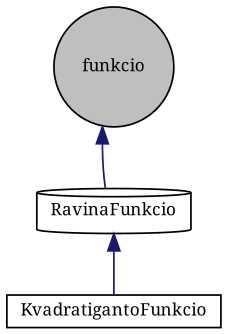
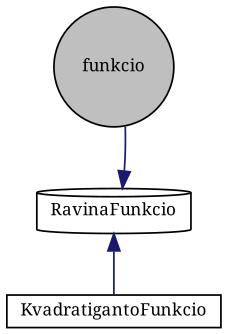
  digraph {
    fontname="Noto Serif"
    node [color=black fillcolor=white fontname="Noto Serif" fontsize=10 style=filled]
    edge [color=midnightblue dir=back fontname="Noto Serif" fontsize=10 labelfontname=FreeSans labelfontsize=10 style=solid]
    n1 [fillcolor=grey75 fontcolor=black height=0.2 label=funkcio shape=circle width=0.4]
    n2 [height=0.2 label=RavinaFunkcio shape=cylinder width=0.4]
    n3 [height=0.2 label=KvadratigantoFunkcio shape=box width=0.4]
-   n1 -> n2
+   n2 -> n1
    n2 -> n3
  }
